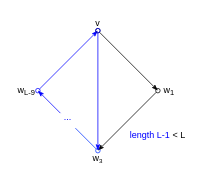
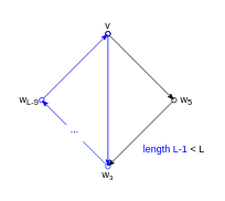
  <mxCell id="0" />
  <mxCell id="1" parent="0" />
  <mxCell id="2" value="" style="endArrow=classicThin;html=1;rounded=0;startArrow=oval;startFill=0;endFill=1;" parent="1" edge="1"><mxGeometry width="50" height="50" relative="1" as="geometry"><mxPoint x="210" y="120" as="sourcePoint" /><mxPoint x="130" y="200" as="targetPoint" /></mxGeometry></mxCell>
  <mxCell id="3" value="" style="endArrow=classicThin;html=1;rounded=0;startArrow=oval;startFill=0;endFill=1;strokeColor=#0000FF;" parent="1" edge="1"><mxGeometry width="50" height="50" relative="1" as="geometry"><mxPoint x="50" y="120" as="sourcePoint" /><mxPoint x="130" y="40" as="targetPoint" /></mxGeometry></mxCell>
  <mxCell id="4" value="" style="endArrow=classicThin;html=1;rounded=0;startArrow=none;startFill=0;endFill=1;strokeColor=#0000FF;" parent="1" edge="1"><mxGeometry width="50" height="50" relative="1" as="geometry"><mxPoint x="80" y="150" as="sourcePoint" /><mxPoint x="50" y="120" as="targetPoint" /></mxGeometry></mxCell>
  <mxCell id="5" value="&lt;font color=&quot;#0000ff&quot;&gt;...&lt;/font&gt;" style="text;strokeColor=none;align=center;fillColor=none;html=1;verticalAlign=middle;whiteSpace=wrap;rounded=0;" parent="1" vertex="1"><mxGeometry x="60" y="140" width="60" height="30" as="geometry" /></mxCell>
  <mxCell id="6" value="v" style="text;strokeColor=none;align=center;fillColor=none;html=1;verticalAlign=middle;whiteSpace=wrap;rounded=0;" parent="1" vertex="1"><mxGeometry x="120" y="20" width="20" height="20" as="geometry" /></mxCell>
- <mxCell id="7" value="w&lt;sub&gt;1&lt;/sub&gt;" style="text;strokeColor=none;align=center;fillColor=none;html=1;verticalAlign=middle;whiteSpace=wrap;rounded=0;" parent="1" vertex="1"><mxGeometry x="210" y="110" width="30" height="20" as="geometry" /></mxCell>
+ <mxCell id="7" value="w&lt;sub&gt;5&lt;/sub&gt;" style="text;strokeColor=none;align=center;fillColor=none;html=1;verticalAlign=middle;whiteSpace=wrap;rounded=0;" parent="1" vertex="1"><mxGeometry x="210" y="110" width="30" height="20" as="geometry" /></mxCell>
  <mxCell id="8" value="w&lt;font size=&quot;1&quot;&gt;&lt;sub&gt;3&lt;/sub&gt;&lt;/font&gt;" style="text;strokeColor=none;align=center;fillColor=none;html=1;verticalAlign=middle;whiteSpace=wrap;rounded=0;" parent="1" vertex="1"><mxGeometry x="120" y="200" width="20" height="20" as="geometry" /></mxCell>
  <mxCell id="9" value="w&lt;sub&gt;L-9&lt;/sub&gt;" style="text;strokeColor=none;align=center;fillColor=none;html=1;verticalAlign=middle;whiteSpace=wrap;rounded=0;" parent="1" vertex="1"><mxGeometry x="20" y="110" width="30" height="20" as="geometry" /></mxCell>
  <mxCell id="10" value="&lt;font color=&quot;#0000ff&quot;&gt;length L-1&lt;/font&gt;&lt;font color=&quot;#ff9933&quot;&gt;&amp;nbsp;&lt;/font&gt;&amp;lt; L" style="text;strokeColor=none;align=center;fillColor=none;html=1;verticalAlign=middle;whiteSpace=wrap;rounded=0;" parent="1" vertex="1"><mxGeometry x="170" y="165" width="80" height="30" as="geometry" /></mxCell>
  <mxCell id="11" value="" style="endArrow=none;html=1;rounded=0;startArrow=oval;startFill=0;endFill=0;strokeColor=#0433ff;" parent="1" edge="1"><mxGeometry width="50" height="50" relative="1" as="geometry"><mxPoint x="130" y="200" as="sourcePoint" /><mxPoint x="100" y="170" as="targetPoint" /></mxGeometry></mxCell>
  <mxCell id="12" value="" style="endArrow=classicThin;html=1;rounded=0;endFill=1;startArrow=oval;startFill=0;" parent="1" edge="1"><mxGeometry width="50" height="50" relative="1" as="geometry"><mxPoint x="130" y="40" as="sourcePoint" /><mxPoint x="210" y="120" as="targetPoint" /></mxGeometry></mxCell>
  <mxCell id="13" value="" style="endArrow=classicThin;html=1;rounded=0;endFill=1;startArrow=oval;startFill=0;strokeColor=#0000FF;" edge="1" parent="1"><mxGeometry width="50" height="50" relative="1" as="geometry"><mxPoint x="130" y="40" as="sourcePoint" /><mxPoint x="130" y="200" as="targetPoint" /></mxGeometry></mxCell>
